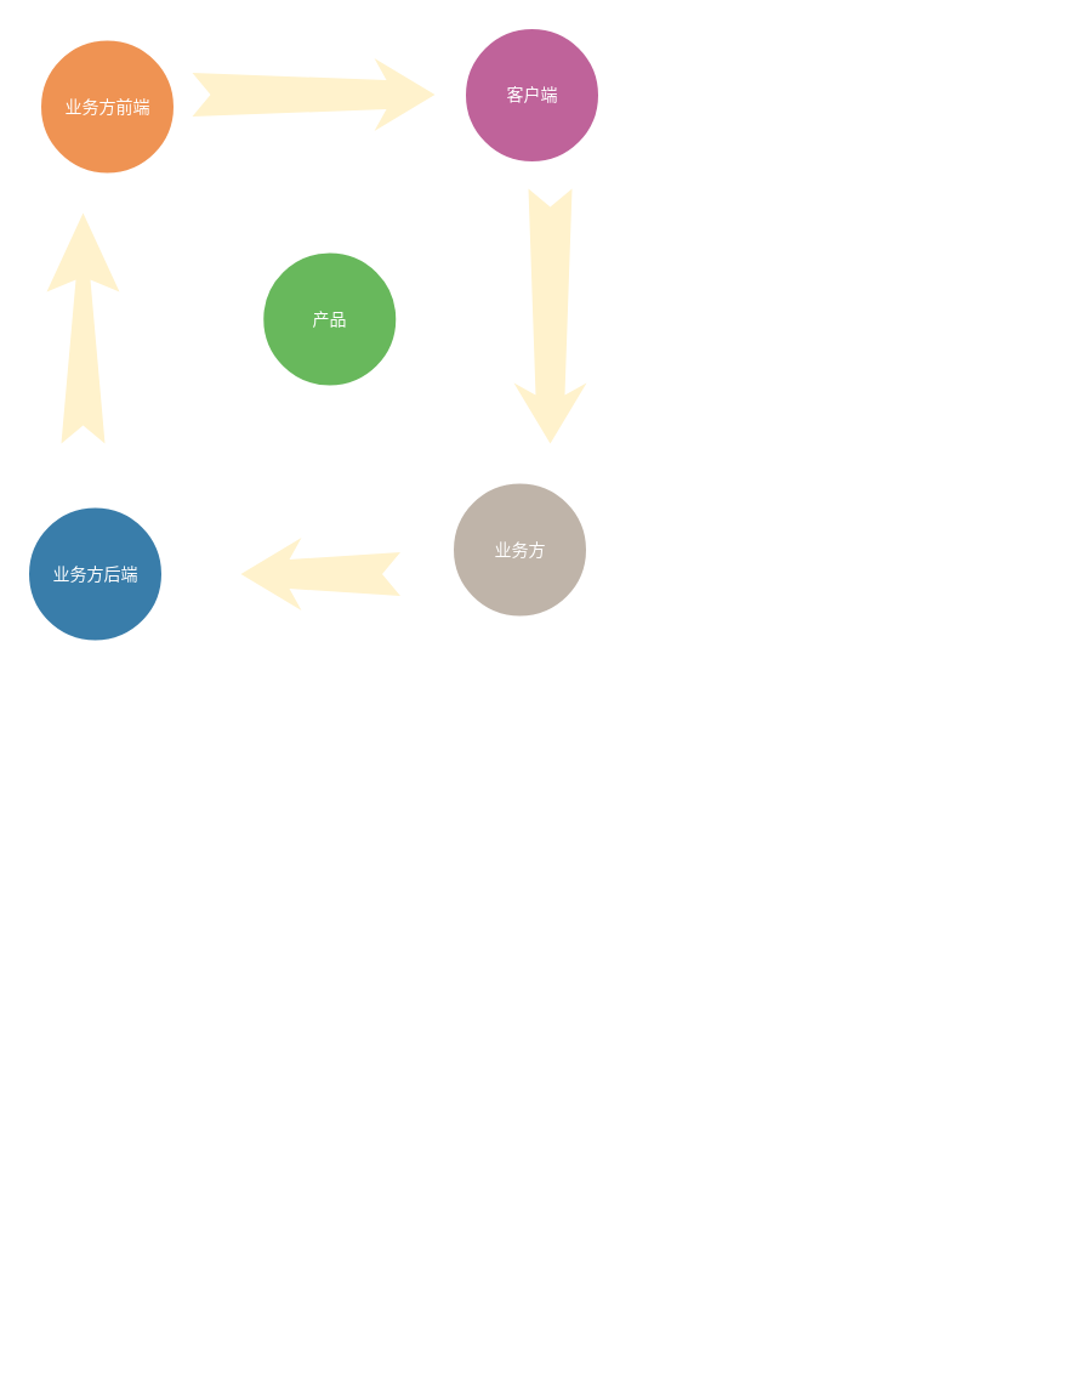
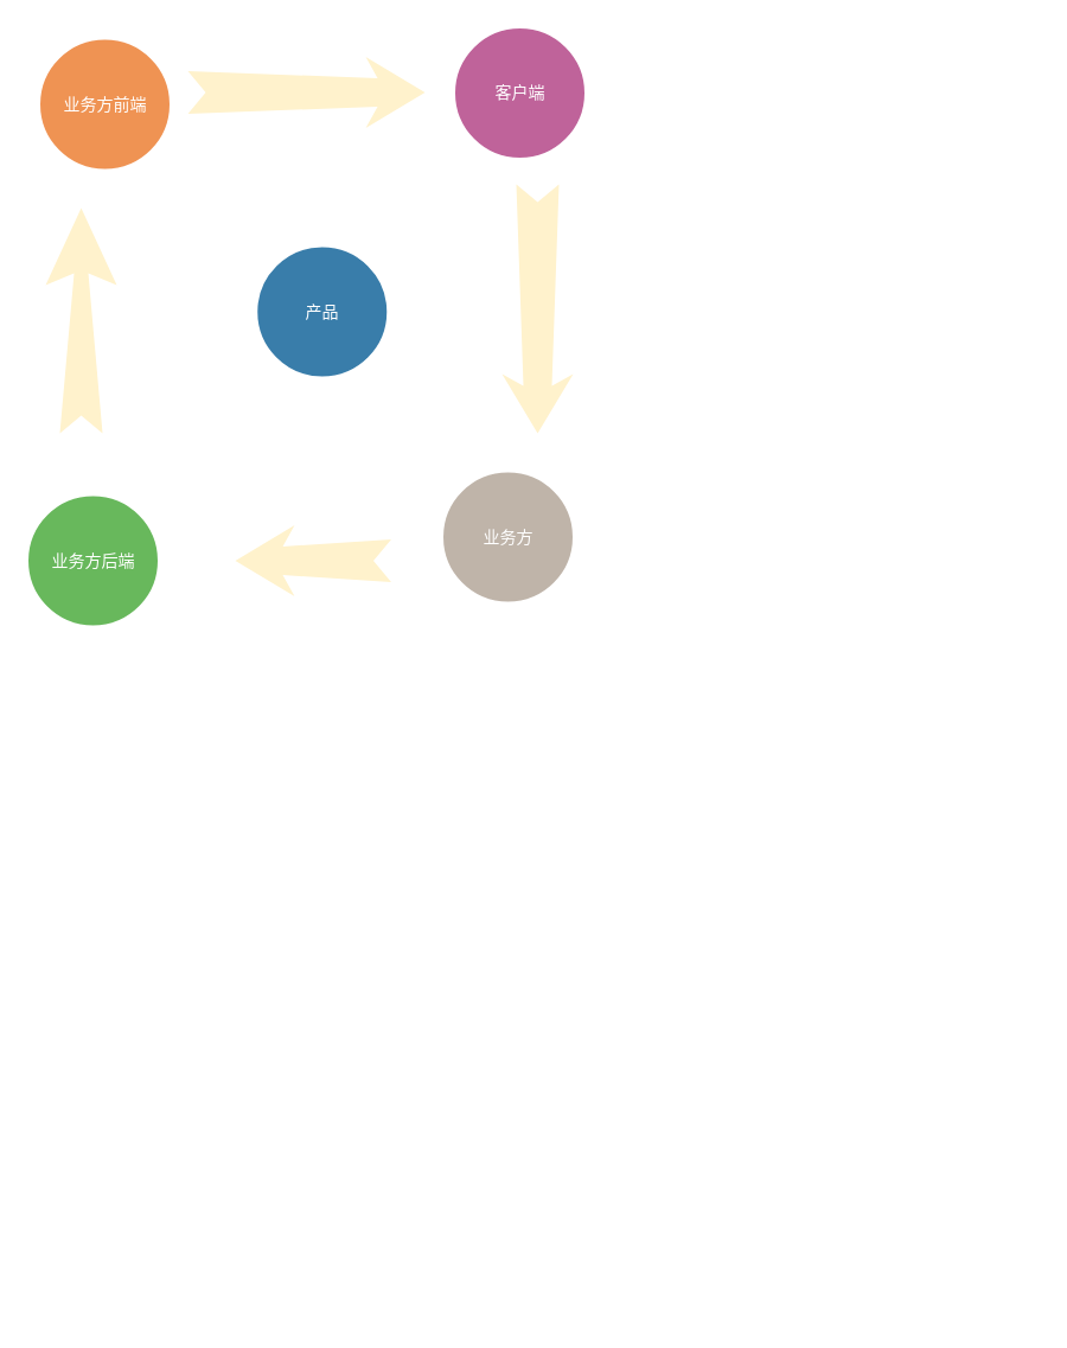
  <mxCell id="0" />
  <mxCell id="1" parent="0" />
  <mxCell id="2" value="" style="line;strokeWidth=2;html=1;rounded=0;shadow=0;fontSize=27;align=center;fillColor=none;strokeColor=#FFFFFF;" parent="1" vertex="1"><mxGeometry x="638" y="1105" width="240" height="10" as="geometry" /></mxCell>
  <mxCell id="3" value="业务方前端" style="ellipse;whiteSpace=wrap;html=1;rounded=0;shadow=0;strokeWidth=6;fontSize=14;align=center;fillColor=#EF9353;strokeColor=#FFFFFF;fontColor=#FFFFFF;" parent="1" vertex="1"><mxGeometry x="30.5" y="30" width="115" height="115" as="geometry" /></mxCell>
  <mxCell id="4" value="" style="html=1;shadow=0;dashed=0;align=center;verticalAlign=middle;shape=mxgraph.arrows2.stylisedArrow;dy=0.6;dx=40;notch=15;feather=0.4;rounded=0;strokeWidth=1;fontSize=27;strokeColor=none;fillColor=#fff2cc;" parent="1" vertex="1"><mxGeometry x="158" y="47.5" width="200" height="60" as="geometry" /></mxCell>
  <mxCell id="5" value="业务方" style="ellipse;whiteSpace=wrap;html=1;rounded=0;shadow=0;strokeWidth=6;fontSize=14;align=center;fillColor=#BFB4A9;strokeColor=#FFFFFF;fontColor=#FFFFFF;" parent="1" vertex="1"><mxGeometry x="370.5" y="395" width="115" height="115" as="geometry" /></mxCell>
  <mxCell id="6" value="" style="html=1;shadow=0;dashed=0;align=center;verticalAlign=middle;shape=mxgraph.arrows2.stylisedArrow;dy=0.8;dx=55;notch=15;feather=0.4;rounded=0;strokeWidth=1;fontSize=27;strokeColor=none;fillColor=#fff2cc;direction=north;" parent="1" vertex="1"><mxGeometry x="38" y="175" width="60" height="190" as="geometry" /></mxCell>
  <mxCell id="7" value="" style="line;strokeWidth=2;html=1;rounded=0;shadow=0;fontSize=27;align=center;fillColor=none;strokeColor=#FFFFFF;" parent="1" vertex="1"><mxGeometry x="115.5" y="355" width="240" height="10" as="geometry" /></mxCell>
- <mxCell id="8" value="产品" style="ellipse;whiteSpace=wrap;html=1;rounded=0;shadow=0;strokeWidth=6;fontSize=14;align=center;fillColor=#68b85c;strokeColor=#FFFFFF;fontColor=#FFFFFF;" parent="1" vertex="1"><mxGeometry x="213.75" y="205" width="115" height="115" as="geometry" /></mxCell>
+ <mxCell id="8" value="产品" style="ellipse;whiteSpace=wrap;html=1;rounded=0;shadow=0;strokeWidth=6;fontSize=14;align=center;fillColor=#397DAA;strokeColor=#FFFFFF;fontColor=#FFFFFF;" parent="1" vertex="1"><mxGeometry x="213.75" y="205" width="115" height="115" as="geometry" /></mxCell>
  <mxCell id="9" value="" style="line;strokeWidth=2;html=1;rounded=0;shadow=0;fontSize=27;align=center;fillColor=none;strokeColor=#FFFFFF;" parent="1" vertex="1"><mxGeometry x="395.5" y="355" width="240" height="10" as="geometry" /></mxCell>
- <mxCell id="10" value="业务方后端" style="ellipse;whiteSpace=wrap;html=1;rounded=0;shadow=0;strokeWidth=6;fontSize=14;align=center;fillColor=#397daa;strokeColor=#FFFFFF;fontColor=#FFFFFF;" parent="1" vertex="1"><mxGeometry x="20.5" y="415" width="115" height="115" as="geometry" /></mxCell>
+ <mxCell id="10" value="业务方后端" style="ellipse;whiteSpace=wrap;html=1;rounded=0;shadow=0;strokeWidth=6;fontSize=14;align=center;fillColor=#68B85C;strokeColor=#FFFFFF;fontColor=#FFFFFF;" parent="1" vertex="1"><mxGeometry x="20.5" y="415" width="115" height="115" as="geometry" /></mxCell>
  <mxCell id="11" value="" style="html=1;shadow=0;dashed=0;align=center;verticalAlign=middle;shape=mxgraph.arrows2.stylisedArrow;dy=0.6;dx=40;notch=15;feather=0.4;rounded=0;strokeWidth=1;fontSize=27;strokeColor=none;fillColor=#fff2cc;direction=south;" parent="1" vertex="1"><mxGeometry x="423" y="155" width="60" height="210" as="geometry" /></mxCell>
  <mxCell id="12" value="客户端" style="ellipse;whiteSpace=wrap;html=1;rounded=0;shadow=0;strokeWidth=6;fontSize=14;align=center;fillColor=#BF639A;strokeColor=#FFFFFF;fontColor=#FFFFFF;" parent="1" vertex="1"><mxGeometry x="380.5" y="20.5" width="115" height="115" as="geometry" /></mxCell>
  <mxCell id="13" value="" style="html=1;shadow=0;dashed=0;align=center;verticalAlign=middle;shape=mxgraph.arrows2.stylisedArrow;dy=0.6;dx=40;notch=15;feather=0.4;rounded=0;strokeWidth=1;fontSize=27;strokeColor=none;fillColor=#fff2cc;direction=west;" vertex="1" parent="1"><mxGeometry x="198" y="442.5" width="131.5" height="60" as="geometry" /></mxCell>
